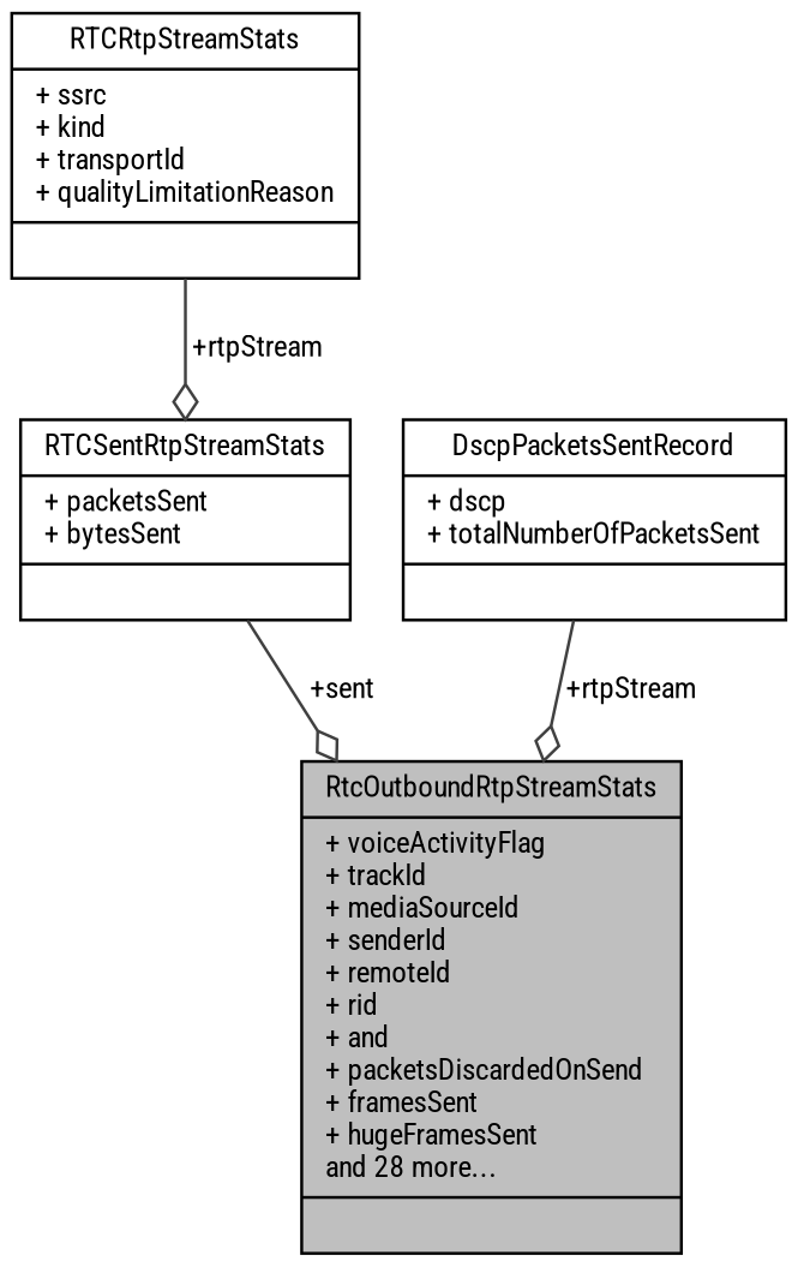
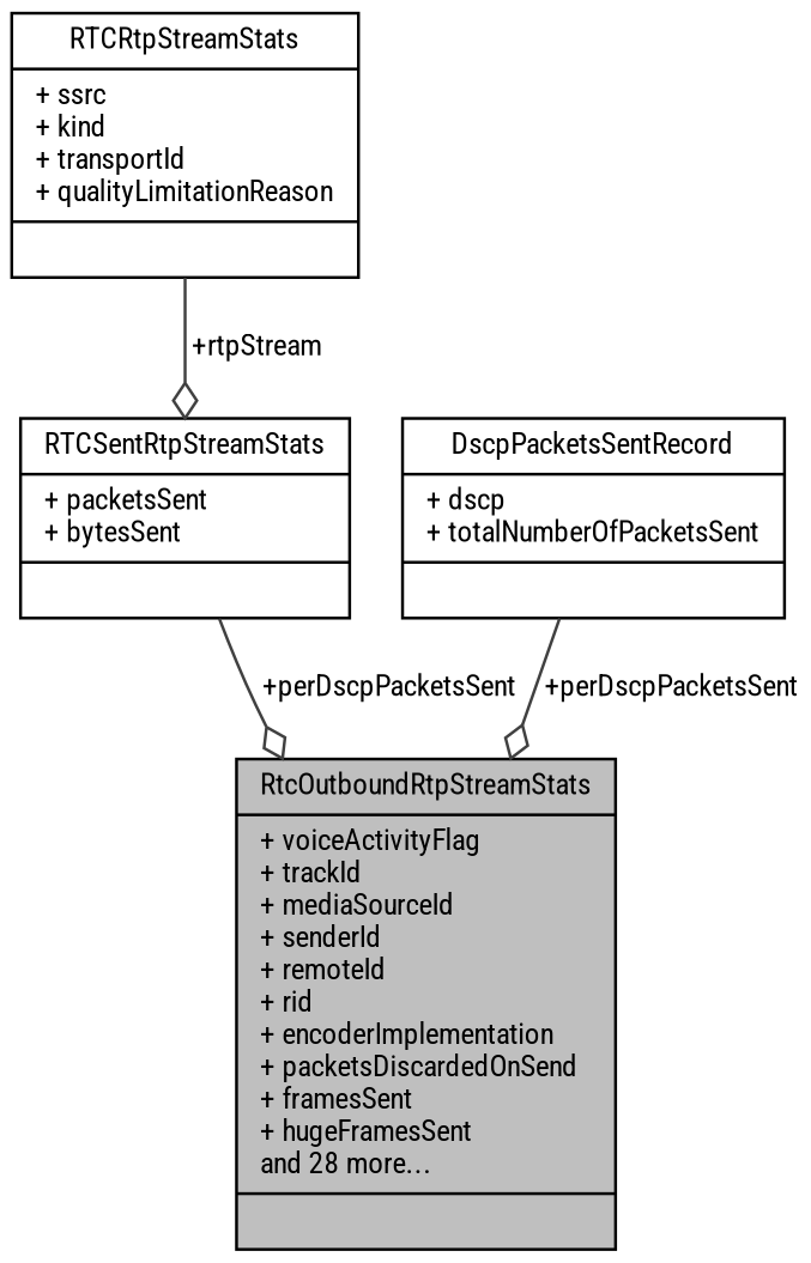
  digraph {
    fontname="Roboto Condensed"
    node [color=black fillcolor=white fontname="Roboto Condensed" fontsize=10 shape=record style=filled]
    edge [arrowhead=odiamond color=grey25 fontname="Roboto Condensed" fontsize=10 labelfontname=Helvetica labelfontsize=10 style=solid]
-   n1 [fillcolor=grey75 fontcolor=black height=0.2 label="{RtcOutboundRtpStreamStats\n|+ voiceActivityFlag\l+ trackId\l+ mediaSourceId\l+ senderId\l+ remoteId\l+ rid\l+ and\l+ packetsDiscardedOnSend\l+ framesSent\l+ hugeFramesSent\land 28 more...\l|}" width=0.4]
+   n1 [fillcolor=grey75 fontcolor=black height=0.2 label="{RtcOutboundRtpStreamStats\n|+ voiceActivityFlag\l+ trackId\l+ mediaSourceId\l+ senderId\l+ remoteId\l+ rid\l+ encoderImplementation\l+ packetsDiscardedOnSend\l+ framesSent\l+ hugeFramesSent\land 28 more...\l|}" width=0.4]
    n2 [height=0.2 label="{RTCSentRtpStreamStats\n|+ packetsSent\l+ bytesSent\l|}" width=0.4]
    n3 [height=0.2 label="{RTCRtpStreamStats\n|+ ssrc\l+ kind\l+ transportId\l+ qualityLimitationReason\l|}" width=0.4]
    n4 [height=0.2 label="{DscpPacketsSentRecord\n|+ dscp\l+ totalNumberOfPacketsSent\l|}" width=0.4]
-   n2 -> n1 [label=" +sent"]
+   n2 -> n1 [label=" +perDscpPacketsSent"]
    n3 -> n2 [label=" +rtpStream"]
-   n4 -> n1 [label=" +rtpStream"]
+   n4 -> n1 [label=" +perDscpPacketsSent"]
  }
